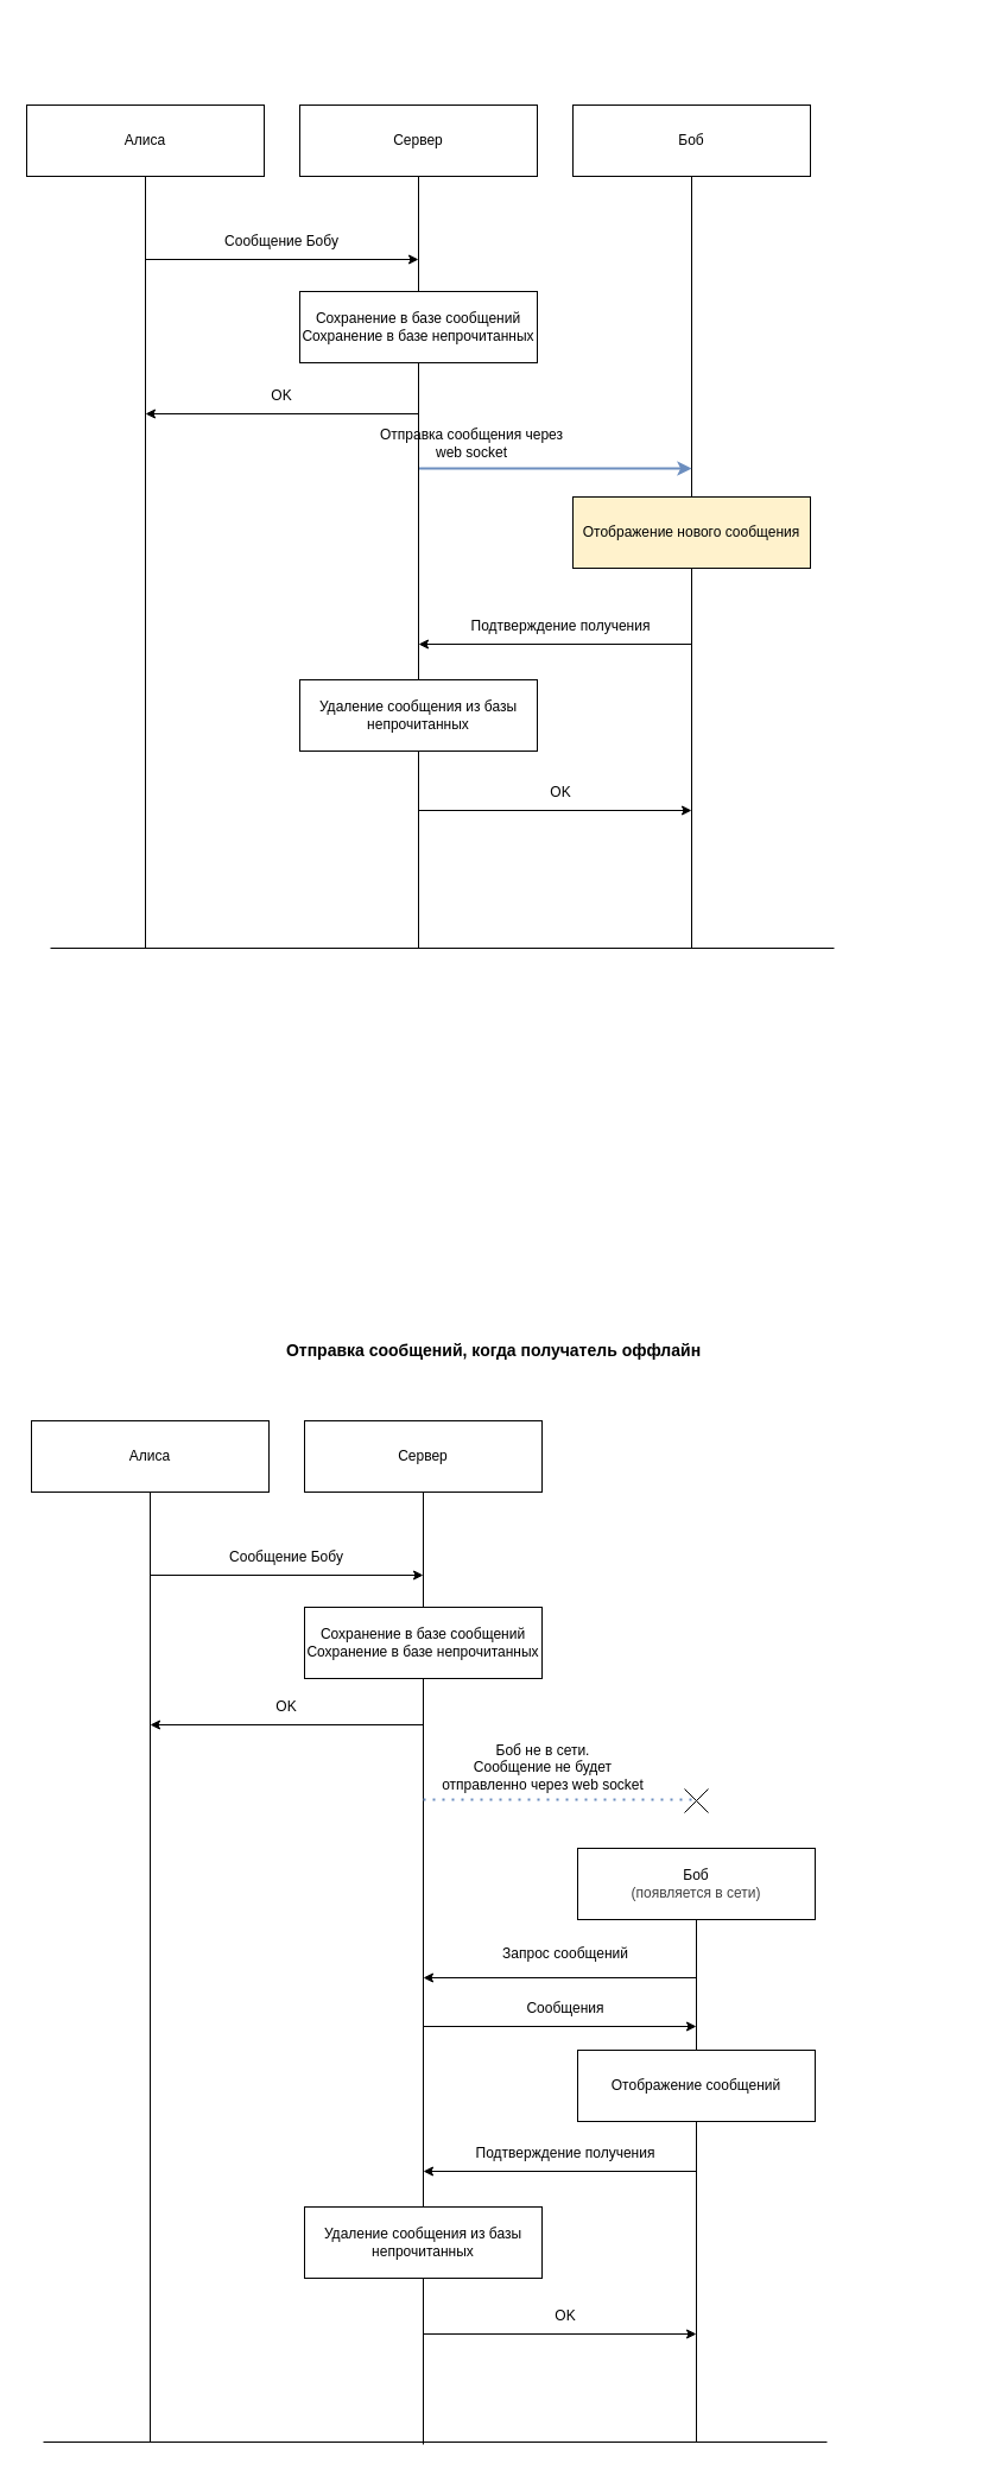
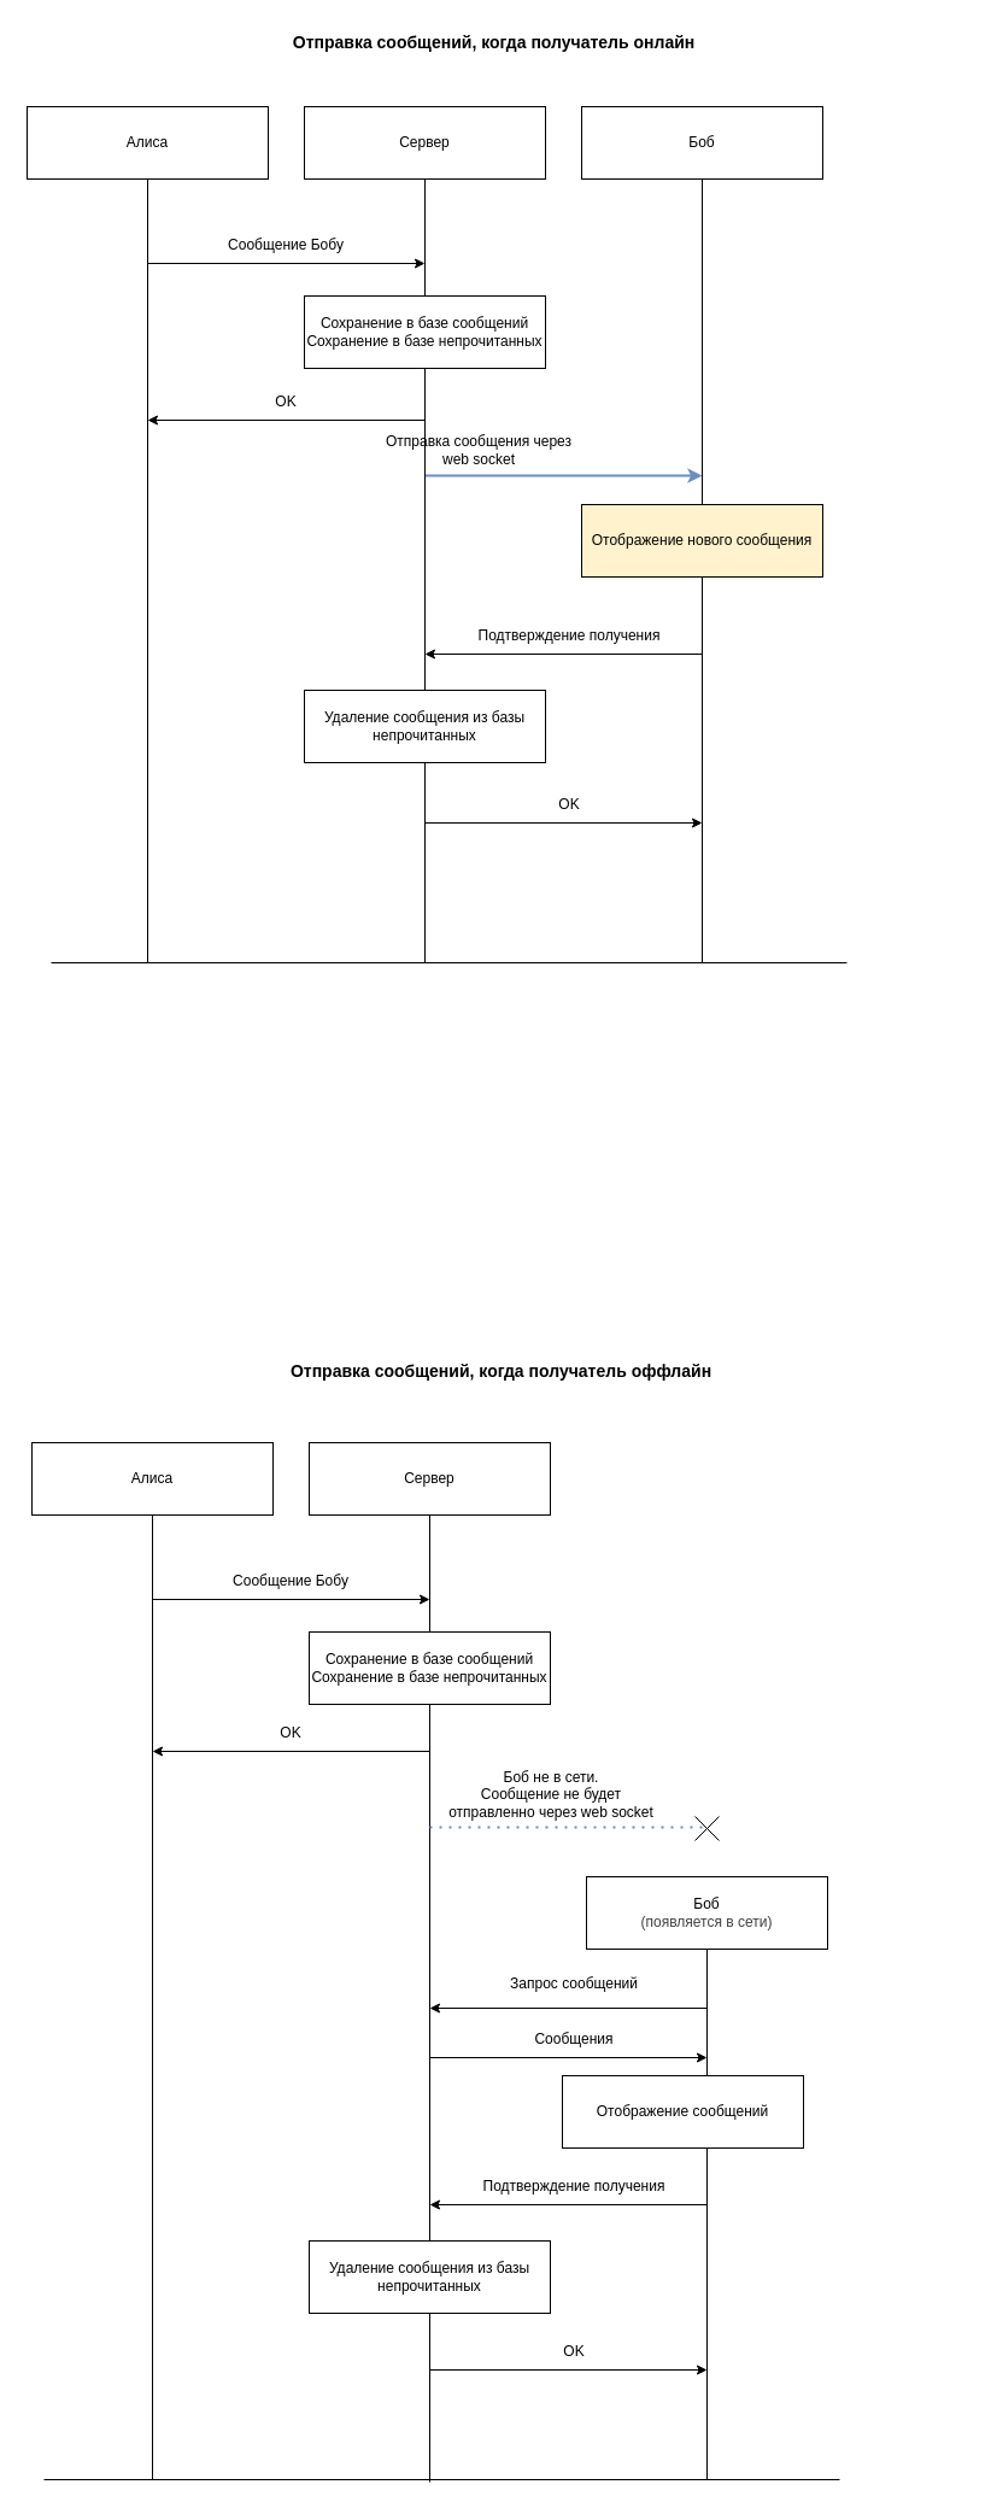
  <mxCell id="0" />
  <mxCell id="1" parent="0" />
  <mxCell id="2" value="Алиса" style="rounded=0;whiteSpace=wrap;html=1;" vertex="1" parent="1"><mxGeometry x="22" y="88" width="200" height="60" as="geometry" /></mxCell>
  <mxCell id="3" value="Сервер" style="rounded=0;whiteSpace=wrap;html=1;" vertex="1" parent="1"><mxGeometry x="252" y="88" width="200" height="60" as="geometry" /></mxCell>
  <mxCell id="4" value="Боб" style="rounded=0;whiteSpace=wrap;html=1;" vertex="1" parent="1"><mxGeometry x="482" y="88" width="200" height="60" as="geometry" /></mxCell>
  <mxCell id="5" value="Сохранение в базе сообщений&lt;br&gt;Сохранение в базе непрочитанных" style="rounded=0;whiteSpace=wrap;html=1;" vertex="1" parent="1"><mxGeometry x="252" y="245" width="200" height="60" as="geometry" /></mxCell>
  <mxCell id="6" value="" style="endArrow=none;html=1;rounded=0;exitX=0.5;exitY=1;exitDx=0;exitDy=0;" edge="1" parent="1" source="2"><mxGeometry width="50" height="50" relative="1" as="geometry"><mxPoint x="372" y="358" as="sourcePoint" /><mxPoint x="122" y="798" as="targetPoint" /></mxGeometry></mxCell>
  <mxCell id="7" value="" style="endArrow=none;html=1;rounded=0;exitX=0.5;exitY=1;exitDx=0;exitDy=0;entryX=0.5;entryY=0;entryDx=0;entryDy=0;" edge="1" parent="1" source="3" target="5"><mxGeometry width="50" height="50" relative="1" as="geometry"><mxPoint x="372" y="348" as="sourcePoint" /><mxPoint x="422" y="298" as="targetPoint" /></mxGeometry></mxCell>
  <mxCell id="8" value="" style="endArrow=classic;html=1;rounded=0;" edge="1" parent="1"><mxGeometry width="50" height="50" relative="1" as="geometry"><mxPoint x="122" y="218" as="sourcePoint" /><mxPoint x="352" y="218" as="targetPoint" /></mxGeometry></mxCell>
  <mxCell id="9" value="Сообщение Бобу" style="text;html=1;strokeColor=none;fillColor=none;align=center;verticalAlign=middle;whiteSpace=wrap;rounded=0;" vertex="1" parent="1"><mxGeometry x="172" y="188" width="130" height="30" as="geometry" /></mxCell>
  <mxCell id="10" value="" style="endArrow=none;html=1;rounded=0;entryX=0.5;entryY=1;entryDx=0;entryDy=0;" edge="1" parent="1" target="4"><mxGeometry width="50" height="50" relative="1" as="geometry"><mxPoint x="582" y="798" as="sourcePoint" /><mxPoint x="422" y="398" as="targetPoint" /></mxGeometry></mxCell>
  <mxCell id="11" value="" style="endArrow=none;html=1;rounded=0;exitX=0.5;exitY=1;exitDx=0;exitDy=0;startArrow=none;" edge="1" parent="1" source="20"><mxGeometry width="50" height="50" relative="1" as="geometry"><mxPoint x="372" y="548" as="sourcePoint" /><mxPoint x="352" y="798" as="targetPoint" /></mxGeometry></mxCell>
  <mxCell id="12" value="" style="endArrow=classic;html=1;rounded=0;" edge="1" parent="1"><mxGeometry width="50" height="50" relative="1" as="geometry"><mxPoint x="352" y="348" as="sourcePoint" /><mxPoint x="122" y="348" as="targetPoint" /></mxGeometry></mxCell>
  <mxCell id="13" value="" style="endArrow=classic;html=1;rounded=0;fillColor=#dae8fc;strokeColor=#6c8ebf;strokeWidth=2;" edge="1" parent="1"><mxGeometry width="50" height="50" relative="1" as="geometry"><mxPoint x="352" y="394" as="sourcePoint" /><mxPoint x="582" y="394" as="targetPoint" /></mxGeometry></mxCell>
  <mxCell id="14" value="Отправка сообщения через web socket" style="text;html=1;strokeColor=none;fillColor=none;align=center;verticalAlign=middle;whiteSpace=wrap;rounded=0;" vertex="1" parent="1"><mxGeometry x="317" y="358" width="160" height="30" as="geometry" /></mxCell>
  <mxCell id="15" value="OK" style="text;html=1;strokeColor=none;fillColor=none;align=center;verticalAlign=middle;whiteSpace=wrap;rounded=0;" vertex="1" parent="1"><mxGeometry x="207" y="318" width="60" height="30" as="geometry" /></mxCell>
  <mxCell id="16" value="Отображение нового сообщения" style="rounded=0;whiteSpace=wrap;html=1;fillColor=#fff2cc;" vertex="1" parent="1"><mxGeometry x="482" y="418" width="200" height="60" as="geometry" /></mxCell>
  <mxCell id="17" value="" style="endArrow=classic;html=1;rounded=0;strokeWidth=1;" edge="1" parent="1"><mxGeometry width="50" height="50" relative="1" as="geometry"><mxPoint x="582" y="542" as="sourcePoint" /><mxPoint x="352" y="542" as="targetPoint" /></mxGeometry></mxCell>
  <mxCell id="18" value="Подтверждение получения" style="text;html=1;strokeColor=none;fillColor=none;align=center;verticalAlign=middle;whiteSpace=wrap;rounded=0;" vertex="1" parent="1"><mxGeometry x="392" y="512" width="160" height="30" as="geometry" /></mxCell>
  <mxCell id="19" value="" style="endArrow=classic;html=1;rounded=0;strokeWidth=1;" edge="1" parent="1"><mxGeometry width="50" height="50" relative="1" as="geometry"><mxPoint x="352" y="682" as="sourcePoint" /><mxPoint x="582" y="682" as="targetPoint" /></mxGeometry></mxCell>
  <mxCell id="20" value="Удаление сообщения из базы непрочитанных" style="rounded=0;whiteSpace=wrap;html=1;" vertex="1" parent="1"><mxGeometry x="252" y="572" width="200" height="60" as="geometry" /></mxCell>
  <mxCell id="21" value="" style="endArrow=none;html=1;rounded=0;exitX=0.5;exitY=1;exitDx=0;exitDy=0;" edge="1" parent="1" source="5" target="20"><mxGeometry width="50" height="50" relative="1" as="geometry"><mxPoint x="352" y="318" as="sourcePoint" /><mxPoint x="352" y="798" as="targetPoint" /></mxGeometry></mxCell>
  <mxCell id="22" value="OK" style="text;html=1;strokeColor=none;fillColor=none;align=center;verticalAlign=middle;whiteSpace=wrap;rounded=0;" vertex="1" parent="1"><mxGeometry x="442" y="652" width="60" height="30" as="geometry" /></mxCell>
  <mxCell id="23" value="" style="endArrow=none;html=1;rounded=0;strokeWidth=1;" edge="1" parent="1"><mxGeometry width="50" height="50" relative="1" as="geometry"><mxPoint x="42" y="798" as="sourcePoint" /><mxPoint x="702" y="798" as="targetPoint" /></mxGeometry></mxCell>
  <mxCell id="24" value="Алиса" style="rounded=0;whiteSpace=wrap;html=1;" vertex="1" parent="1"><mxGeometry x="26" y="1196" width="200" height="60" as="geometry" /></mxCell>
  <mxCell id="25" value="Сервер" style="rounded=0;whiteSpace=wrap;html=1;" vertex="1" parent="1"><mxGeometry x="256" y="1196" width="200" height="60" as="geometry" /></mxCell>
  <mxCell id="26" value="Боб&lt;br&gt;&lt;font color=&quot;#404040&quot;&gt;(появляется в сети)&lt;/font&gt;" style="rounded=0;whiteSpace=wrap;html=1;" vertex="1" parent="1"><mxGeometry x="486" y="1556" width="200" height="60" as="geometry" /></mxCell>
  <mxCell id="27" value="Сохранение в базе сообщений&lt;br&gt;Сохранение в базе непрочитанных" style="rounded=0;whiteSpace=wrap;html=1;" vertex="1" parent="1"><mxGeometry x="256" y="1353" width="200" height="60" as="geometry" /></mxCell>
  <mxCell id="28" value="" style="endArrow=none;html=1;rounded=0;exitX=0.5;exitY=1;exitDx=0;exitDy=0;" edge="1" parent="1" source="24"><mxGeometry width="50" height="50" relative="1" as="geometry"><mxPoint x="376" y="1466" as="sourcePoint" /><mxPoint x="126" y="2056" as="targetPoint" /></mxGeometry></mxCell>
  <mxCell id="29" value="" style="endArrow=none;html=1;rounded=0;exitX=0.5;exitY=1;exitDx=0;exitDy=0;entryX=0.5;entryY=0;entryDx=0;entryDy=0;" edge="1" parent="1" source="25" target="27"><mxGeometry width="50" height="50" relative="1" as="geometry"><mxPoint x="376" y="1456" as="sourcePoint" /><mxPoint x="426" y="1406" as="targetPoint" /></mxGeometry></mxCell>
  <mxCell id="30" value="" style="endArrow=classic;html=1;rounded=0;" edge="1" parent="1"><mxGeometry width="50" height="50" relative="1" as="geometry"><mxPoint x="126" y="1326" as="sourcePoint" /><mxPoint x="356" y="1326" as="targetPoint" /></mxGeometry></mxCell>
  <mxCell id="31" value="Сообщение Бобу" style="text;html=1;strokeColor=none;fillColor=none;align=center;verticalAlign=middle;whiteSpace=wrap;rounded=0;" vertex="1" parent="1"><mxGeometry x="176" y="1296" width="130" height="30" as="geometry" /></mxCell>
  <mxCell id="32" value="" style="endArrow=none;html=1;rounded=0;entryX=0.5;entryY=1;entryDx=0;entryDy=0;" edge="1" parent="1" target="26"><mxGeometry width="50" height="50" relative="1" as="geometry"><mxPoint x="586" y="2056" as="sourcePoint" /><mxPoint x="426" y="1506" as="targetPoint" /></mxGeometry></mxCell>
  <mxCell id="33" value="" style="endArrow=none;html=1;rounded=0;exitX=0.5;exitY=1;exitDx=0;exitDy=0;startArrow=none;" edge="1" parent="1" source="40"><mxGeometry width="50" height="50" relative="1" as="geometry"><mxPoint x="376" y="1808" as="sourcePoint" /><mxPoint x="356" y="2058" as="targetPoint" /></mxGeometry></mxCell>
  <mxCell id="34" value="" style="endArrow=classic;html=1;rounded=0;" edge="1" parent="1"><mxGeometry width="50" height="50" relative="1" as="geometry"><mxPoint x="356" y="1452" as="sourcePoint" /><mxPoint x="126" y="1452" as="targetPoint" /></mxGeometry></mxCell>
  <mxCell id="35" value="OK" style="text;html=1;strokeColor=none;fillColor=none;align=center;verticalAlign=middle;whiteSpace=wrap;rounded=0;" vertex="1" parent="1"><mxGeometry x="211" y="1422" width="60" height="30" as="geometry" /></mxCell>
- <mxCell id="36" value="Отображение сообщений" style="rounded=0;whiteSpace=wrap;html=1;" vertex="1" parent="1"><mxGeometry x="486" y="1726" width="200" height="60" as="geometry" /></mxCell>
+ <mxCell id="36" value="Отображение сообщений" style="rounded=0;whiteSpace=wrap;html=1;" vertex="1" parent="1"><mxGeometry x="466" y="1721" width="200" height="60" as="geometry" /></mxCell>
  <mxCell id="37" value="" style="endArrow=classic;html=1;rounded=0;strokeWidth=1;" edge="1" parent="1"><mxGeometry width="50" height="50" relative="1" as="geometry"><mxPoint x="586" y="1828" as="sourcePoint" /><mxPoint x="356" y="1828" as="targetPoint" /></mxGeometry></mxCell>
  <mxCell id="38" value="Подтверждение получения" style="text;html=1;strokeColor=none;fillColor=none;align=center;verticalAlign=middle;whiteSpace=wrap;rounded=0;" vertex="1" parent="1"><mxGeometry x="396" y="1798" width="160" height="30" as="geometry" /></mxCell>
  <mxCell id="39" value="" style="endArrow=classic;html=1;rounded=0;strokeWidth=1;" edge="1" parent="1"><mxGeometry width="50" height="50" relative="1" as="geometry"><mxPoint x="356" y="1965" as="sourcePoint" /><mxPoint x="586" y="1965" as="targetPoint" /></mxGeometry></mxCell>
  <mxCell id="40" value="Удаление сообщения из базы непрочитанных" style="rounded=0;whiteSpace=wrap;html=1;" vertex="1" parent="1"><mxGeometry x="256" y="1858" width="200" height="60" as="geometry" /></mxCell>
  <mxCell id="41" value="" style="endArrow=none;html=1;rounded=0;exitX=0.5;exitY=1;exitDx=0;exitDy=0;" edge="1" parent="1" source="27" target="40"><mxGeometry width="50" height="50" relative="1" as="geometry"><mxPoint x="356" y="1426" as="sourcePoint" /><mxPoint x="356" y="1906" as="targetPoint" /></mxGeometry></mxCell>
  <mxCell id="42" value="OK" style="text;html=1;strokeColor=none;fillColor=none;align=center;verticalAlign=middle;whiteSpace=wrap;rounded=0;" vertex="1" parent="1"><mxGeometry x="446" y="1935" width="60" height="30" as="geometry" /></mxCell>
  <mxCell id="43" value="" style="endArrow=none;html=1;rounded=0;strokeWidth=1;" edge="1" parent="1"><mxGeometry width="50" height="50" relative="1" as="geometry"><mxPoint x="36" y="2056" as="sourcePoint" /><mxPoint x="696" y="2056" as="targetPoint" /></mxGeometry></mxCell>
  <mxCell id="44" value="" style="endArrow=classic;html=1;rounded=0;strokeWidth=1;" edge="1" parent="1"><mxGeometry width="50" height="50" relative="1" as="geometry"><mxPoint x="586" y="1665" as="sourcePoint" /><mxPoint x="356" y="1665" as="targetPoint" /></mxGeometry></mxCell>
  <mxCell id="45" value="Запрос сообщений" style="text;html=1;strokeColor=none;fillColor=none;align=center;verticalAlign=middle;whiteSpace=wrap;rounded=0;" vertex="1" parent="1"><mxGeometry x="386" y="1630" width="180" height="30" as="geometry" /></mxCell>
  <mxCell id="46" value="" style="endArrow=classic;html=1;rounded=0;strokeWidth=1;" edge="1" parent="1"><mxGeometry width="50" height="50" relative="1" as="geometry"><mxPoint x="356" y="1706" as="sourcePoint" /><mxPoint x="586" y="1706" as="targetPoint" /></mxGeometry></mxCell>
  <mxCell id="47" value="Сообщения" style="text;html=1;strokeColor=none;fillColor=none;align=center;verticalAlign=middle;whiteSpace=wrap;rounded=0;" vertex="1" parent="1"><mxGeometry x="446" y="1676" width="60" height="30" as="geometry" /></mxCell>
  <mxCell id="48" value="" style="endArrow=none;dashed=1;html=1;dashPattern=1 3;strokeWidth=2;rounded=0;fillColor=#dae8fc;strokeColor=#6c8ebf;" edge="1" parent="1"><mxGeometry width="50" height="50" relative="1" as="geometry"><mxPoint x="356" y="1515" as="sourcePoint" /><mxPoint x="586" y="1515" as="targetPoint" /></mxGeometry></mxCell>
  <mxCell id="49" value="Боб не в сети.&lt;br&gt;Сообщение не будет &lt;br&gt;отправленно через web soсket" style="text;html=1;strokeColor=none;fillColor=none;align=center;verticalAlign=middle;whiteSpace=wrap;rounded=0;" vertex="1" parent="1"><mxGeometry x="347" y="1468" width="220" height="40" as="geometry" /></mxCell>
  <mxCell id="50" value="" style="endArrow=none;html=1;rounded=0;fontColor=#404040;strokeWidth=1;" edge="1" parent="1"><mxGeometry width="50" height="50" relative="1" as="geometry"><mxPoint x="576" y="1526" as="sourcePoint" /><mxPoint x="596" y="1506" as="targetPoint" /></mxGeometry></mxCell>
  <mxCell id="51" value="" style="endArrow=none;html=1;rounded=0;fontColor=#404040;strokeWidth=1;" edge="1" parent="1"><mxGeometry width="50" height="50" relative="1" as="geometry"><mxPoint x="596" y="1526" as="sourcePoint" /><mxPoint x="576" y="1506" as="targetPoint" /></mxGeometry></mxCell>
  <mxCell id="52" value="Отправка сообщений, когда получатель оффлайн" style="text;html=1;strokeColor=none;fillColor=none;align=center;verticalAlign=middle;whiteSpace=wrap;rounded=0;fontColor=#000000;fontSize=14;fontStyle=1" vertex="1" parent="1"><mxGeometry x="26" y="1122" width="779" height="30" as="geometry" /></mxCell>
+ <mxCell id="53" value="Отправка сообщений, когда получатель онлайн" style="text;html=1;strokeColor=none;fillColor=none;align=center;verticalAlign=middle;whiteSpace=wrap;rounded=0;fontColor=#000000;fontSize=14;fontStyle=1" vertex="1" parent="1"><mxGeometry x="20" y="20" width="779" height="30" as="geometry" /></mxCell>
